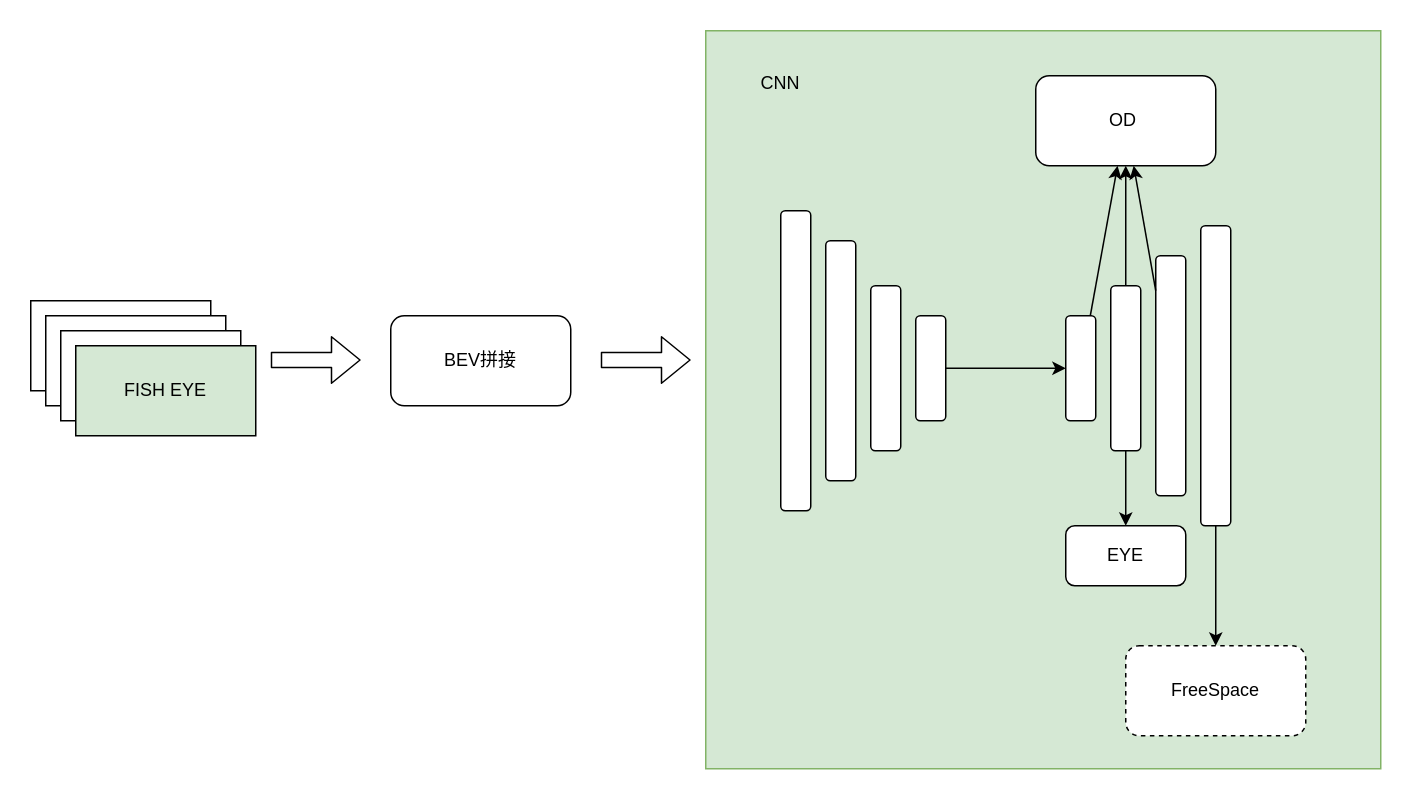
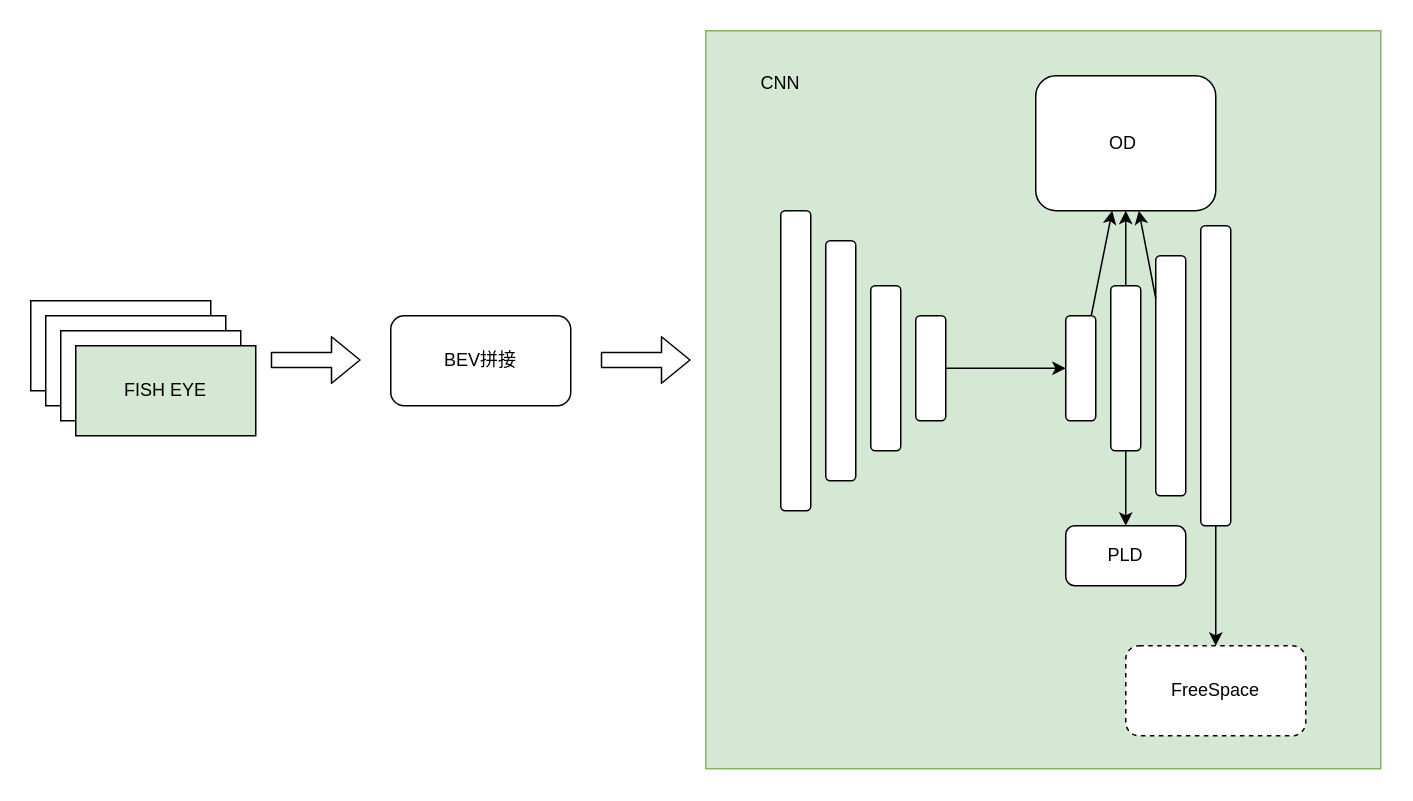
  <mxCell id="0" />
  <mxCell id="1" parent="0" />
  <mxCell id="2" value="" style="rounded=0;whiteSpace=wrap;html=1;" vertex="1" parent="1"><mxGeometry x="20" y="200" width="120" height="60" as="geometry" /></mxCell>
  <mxCell id="3" value="" style="rounded=0;whiteSpace=wrap;html=1;" vertex="1" parent="1"><mxGeometry x="30" y="210" width="120" height="60" as="geometry" /></mxCell>
  <mxCell id="4" value="" style="rounded=0;whiteSpace=wrap;html=1;" vertex="1" parent="1"><mxGeometry x="40" y="220" width="120" height="60" as="geometry" /></mxCell>
  <mxCell id="5" value="FISH EYE" style="rounded=0;whiteSpace=wrap;html=1;fillColor=#d5e8d4;" vertex="1" parent="1"><mxGeometry x="50" y="230" width="120" height="60" as="geometry" /></mxCell>
  <mxCell id="6" value="" style="shape=flexArrow;endArrow=classic;html=1;" edge="1" parent="1"><mxGeometry width="50" height="50" relative="1" as="geometry"><mxPoint x="180" y="239.5" as="sourcePoint" /><mxPoint x="240" y="239.5" as="targetPoint" /></mxGeometry></mxCell>
  <mxCell id="7" value="BEV拼接" style="rounded=1;whiteSpace=wrap;html=1;" vertex="1" parent="1"><mxGeometry x="260" y="210" width="120" height="60" as="geometry" /></mxCell>
  <mxCell id="8" value="" style="shape=flexArrow;endArrow=classic;html=1;" edge="1" parent="1"><mxGeometry width="50" height="50" relative="1" as="geometry"><mxPoint x="400" y="239.5" as="sourcePoint" /><mxPoint x="460" y="239.5" as="targetPoint" /></mxGeometry></mxCell>
  <mxCell id="9" value="" style="rounded=0;whiteSpace=wrap;html=1;fillColor=#d5e8d4;strokeColor=#82b366;" vertex="1" parent="1"><mxGeometry x="470" y="20" width="450" height="492" as="geometry" /></mxCell>
  <mxCell id="10" value="" style="group;rotation=0;" vertex="1" connectable="0" parent="1"><mxGeometry x="520" y="140" width="110" height="200" as="geometry" /></mxCell>
  <mxCell id="11" value="" style="rounded=1;whiteSpace=wrap;html=1;rotation=0;" vertex="1" parent="10"><mxGeometry width="20" height="200" as="geometry" /></mxCell>
  <mxCell id="12" value="" style="rounded=1;whiteSpace=wrap;html=1;rotation=0;" vertex="1" parent="10"><mxGeometry x="30" y="20" width="20" height="160" as="geometry" /></mxCell>
  <mxCell id="13" value="" style="rounded=1;whiteSpace=wrap;html=1;rotation=0;" vertex="1" parent="10"><mxGeometry x="60" y="50" width="20" height="110" as="geometry" /></mxCell>
  <mxCell id="14" value="" style="rounded=1;whiteSpace=wrap;html=1;rotation=0;" vertex="1" parent="10"><mxGeometry x="90" y="70" width="20" height="70" as="geometry" /></mxCell>
  <mxCell id="15" value="" style="group;rotation=-180;" vertex="1" connectable="0" parent="1"><mxGeometry x="710" y="150" width="110" height="200" as="geometry" /></mxCell>
  <mxCell id="16" value="" style="rounded=1;whiteSpace=wrap;html=1;rotation=-180;" vertex="1" parent="15"><mxGeometry x="90" width="20" height="200" as="geometry" /></mxCell>
  <mxCell id="17" value="" style="rounded=1;whiteSpace=wrap;html=1;rotation=-180;" vertex="1" parent="15"><mxGeometry x="60" y="20" width="20" height="160" as="geometry" /></mxCell>
  <mxCell id="18" value="" style="rounded=1;whiteSpace=wrap;html=1;rotation=-180;" vertex="1" parent="15"><mxGeometry x="30" y="40" width="20" height="110" as="geometry" /></mxCell>
  <mxCell id="19" value="" style="rounded=1;whiteSpace=wrap;html=1;rotation=-180;" vertex="1" parent="15"><mxGeometry y="60" width="20" height="70" as="geometry" /></mxCell>
  <mxCell id="20" value="" style="edgeStyle=none;html=1;" edge="1" parent="1" source="14" target="19"><mxGeometry relative="1" as="geometry" /></mxCell>
  <mxCell id="21" value="FreeSpace" style="rounded=1;whiteSpace=wrap;html=1;dashed=1;" vertex="1" parent="1"><mxGeometry x="750" y="430" width="120" height="60" as="geometry" /></mxCell>
  <mxCell id="22" value="" style="edgeStyle=none;html=1;" edge="1" parent="1" source="16" target="21"><mxGeometry relative="1" as="geometry" /></mxCell>
- <mxCell id="23" value="OD&amp;nbsp;" style="whiteSpace=wrap;html=1;rounded=1;" vertex="1" parent="1"><mxGeometry x="690" y="50" width="120" height="60" as="geometry" /></mxCell>
+ <mxCell id="23" value="OD&amp;nbsp;" style="whiteSpace=wrap;html=1;rounded=1;" vertex="1" parent="1"><mxGeometry x="690" y="50" width="120" height="90" as="geometry" /></mxCell>
  <mxCell id="24" value="" style="edgeStyle=none;html=1;" edge="1" parent="1" source="18" target="23"><mxGeometry relative="1" as="geometry" /></mxCell>
  <mxCell id="25" value="" style="edgeStyle=none;html=1;" edge="1" parent="1" source="17" target="23"><mxGeometry relative="1" as="geometry" /></mxCell>
  <mxCell id="26" value="" style="edgeStyle=none;html=1;" edge="1" parent="1" source="19" target="23"><mxGeometry relative="1" as="geometry" /></mxCell>
- <mxCell id="27" value="EYE" style="whiteSpace=wrap;html=1;rounded=1;" vertex="1" parent="1"><mxGeometry x="710" y="350" width="80" height="40" as="geometry" /></mxCell>
+ <mxCell id="27" value="PLD" style="whiteSpace=wrap;html=1;rounded=1;" vertex="1" parent="1"><mxGeometry x="710" y="350" width="80" height="40" as="geometry" /></mxCell>
  <mxCell id="28" value="" style="edgeStyle=none;html=1;" edge="1" parent="1" source="18" target="27"><mxGeometry relative="1" as="geometry" /></mxCell>
  <mxCell id="29" value="CNN" style="text;html=1;strokeColor=none;fillColor=none;align=center;verticalAlign=middle;whiteSpace=wrap;rounded=0;" vertex="1" parent="1"><mxGeometry x="490" y="40" width="60" height="30" as="geometry" /></mxCell>
